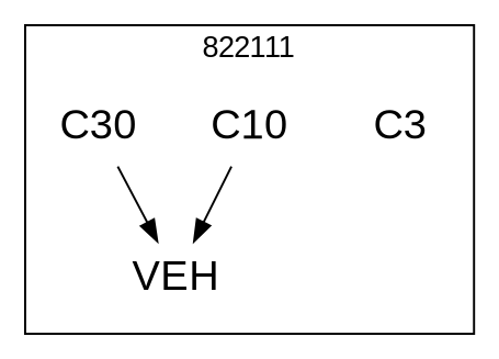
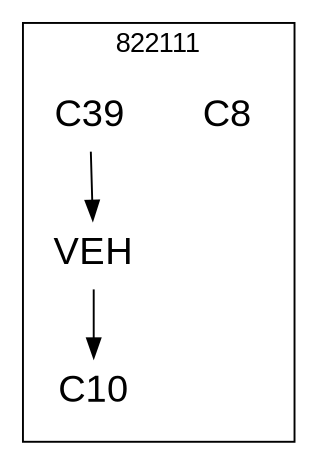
  strict digraph {
    fontname="Liberation Sans"
    node [fontname="Liberation Sans" fontsize=20 shape=plaintext]
    edge [fontname="Liberation Sans"]
    n1 [label=VEH]
-   n2 [label=C3]
+   n2 [label=C8]
    n3 [label=C10]
-   n4 [label=C30]
+   n4 [label=C39]
    subgraph cluster_1 {
      label=822111
      labeldoc=t
      n1
      n2
      n3
      n4
    }
-   n3 -> n1
+   n1 -> n3
    n4 -> n1
  }
